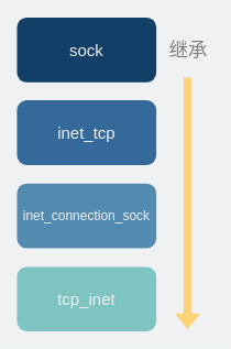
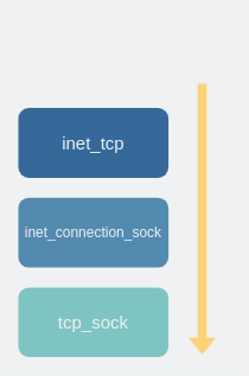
  <mxCell id="0" />
  <mxCell id="1" parent="0" />
- <mxCell id="2" value="&lt;font style=&quot;font-size: 20px;&quot; color=&quot;#eff1f3&quot;&gt;sock&lt;/font&gt;" style="rounded=1;whiteSpace=wrap;html=1;fillColor=#123F67;strokeColor=none;" parent="1" vertex="1"><mxGeometry x="20" y="20.75" width="169" height="78.5" as="geometry" /></mxCell>
- <mxCell id="3" value="&lt;span style=&quot;color: rgb(239, 241, 243); font-size: 20px;&quot;&gt;tcp_inet&lt;/span&gt;" style="rounded=1;whiteSpace=wrap;html=1;fillColor=#7EC4C3;strokeColor=none;" parent="1" vertex="1"><mxGeometry x="20" y="323" width="169" height="78" as="geometry" /></mxCell>
+ <mxCell id="3" value="&lt;span style=&quot;color: rgb(239, 241, 243); font-size: 20px;&quot;&gt;tcp_sock&lt;/span&gt;" style="rounded=1;whiteSpace=wrap;html=1;fillColor=#7EC4C3;strokeColor=none;" parent="1" vertex="1"><mxGeometry x="20" y="323" width="169" height="78" as="geometry" /></mxCell>
  <mxCell id="4" value="&lt;span style=&quot;color: rgb(239, 241, 243); font-size: 20px;&quot;&gt;inet_tcp&lt;/span&gt;" style="rounded=1;whiteSpace=wrap;html=1;fillColor=#35699A;strokeColor=none;" parent="1" vertex="1"><mxGeometry x="20" y="121" width="169" height="78.5" as="geometry" /></mxCell>
  <mxCell id="5" value="&lt;span style=&quot;color: rgb(239, 241, 243);&quot;&gt;&lt;font style=&quot;font-size: 16px;&quot;&gt;inet_connection_sock&lt;/font&gt;&lt;/span&gt;" style="rounded=1;whiteSpace=wrap;html=1;fillColor=#538AAF;strokeColor=none;" parent="1" vertex="1"><mxGeometry x="20" y="222" width="169" height="78.5" as="geometry" /></mxCell>
  <mxCell id="6" value="" style="shape=flexArrow;endArrow=classic;html=1;rounded=0;fontSize=16;fontColor=#EFF1F3;fillColor=#FDD276;strokeColor=none;" parent="1" edge="1"><mxGeometry width="50" height="50" relative="1" as="geometry"><mxPoint x="227" y="93" as="sourcePoint" /><mxPoint x="227" y="399" as="targetPoint" /></mxGeometry></mxCell>
- <mxCell id="7" value="&lt;font color=&quot;#808080&quot; style=&quot;font-size: 23px;&quot;&gt;继承&lt;/font&gt;" style="text;html=1;strokeColor=none;fillColor=none;align=center;verticalAlign=middle;whiteSpace=wrap;rounded=0;fontSize=16;fontColor=#EFF1F3;" parent="1" vertex="1"><mxGeometry x="198" y="45" width="60" height="30" as="geometry" /></mxCell>
